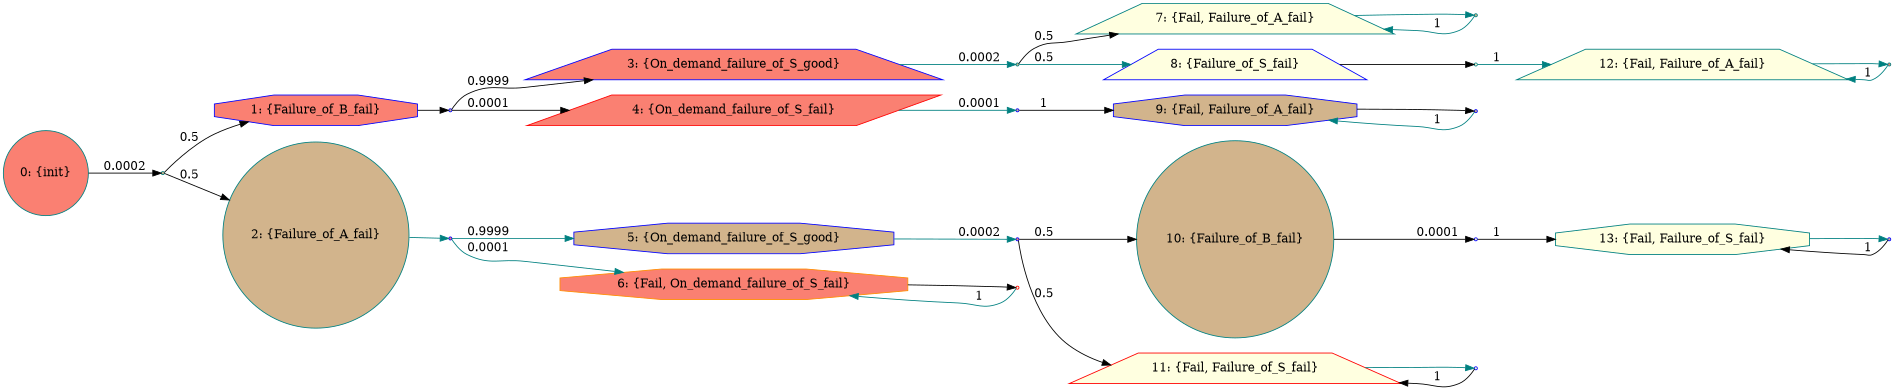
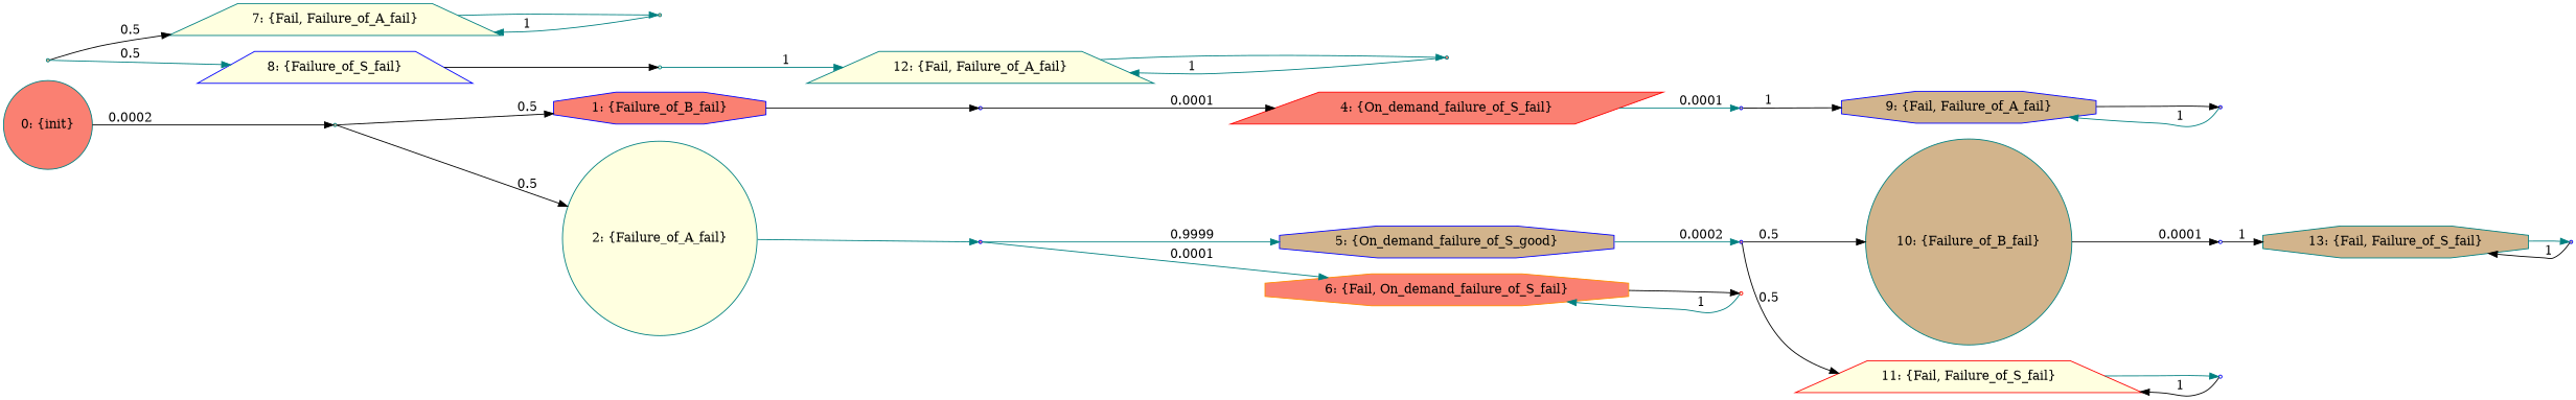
  digraph {
    rankdir=LR
    node [color=blue fillcolor=tan shape=point style=filled]
    edge [color=black]
    n1 [color=teal fillcolor=salmon label="0: {init}" shape=circle]
    "0c0" [color=teal]
    n3 [fillcolor=salmon label="1: {Failure_of_B_fail}" shape=octagon]
-   n4 [color=teal label="2: {Failure_of_A_fail}" shape=circle]
+   n4 [color=teal fillcolor=lightyellow label="2: {Failure_of_A_fail}" shape=circle]
    "1c0"
-   n6 [fillcolor=salmon label="3: {On_demand_failure_of_S_good}" shape=trapezium]
    n7 [color=red fillcolor=salmon label="4: {On_demand_failure_of_S_fail}" shape=parallelogram]
    "2c0" [fillcolor=salmon]
    n9 [label="5: {On_demand_failure_of_S_good}" shape=octagon]
    n10 [color=darkorange fillcolor=salmon label="6: {Fail, On_demand_failure_of_S_fail}" shape=octagon]
    "3c0" [color=teal]
    n12 [color=teal fillcolor=lightyellow label="7: {Fail, Failure_of_A_fail}" shape=trapezium]
    n13 [fillcolor=lightyellow label="8: {Failure_of_S_fail}" shape=trapezium]
    "4c0"
    n15 [label="9: {Fail, Failure_of_A_fail}" shape=octagon]
    "5c0" [fillcolor=salmon]
    n17 [color=teal label="10: {Failure_of_B_fail}" shape=circle]
    n18 [color=red fillcolor=lightyellow label="11: {Fail, Failure_of_S_fail}" shape=trapezium]
    "6c0" [color=red fillcolor=lightyellow]
    "7c0" [color=teal]
    "8c0" [color=teal fillcolor=lightyellow]
    n22 [color=teal fillcolor=lightyellow label="12: {Fail, Failure_of_A_fail}" shape=trapezium]
    "9c0"
    "10c0" [fillcolor=lightyellow]
-   n25 [color=teal fillcolor=lightyellow label="13: {Fail, Failure_of_S_fail}" shape=octagon]
+   n25 [color=teal label="13: {Fail, Failure_of_S_fail}" shape=octagon]
    "11c0" [fillcolor=lightyellow]
    "12c0" [color=teal fillcolor=salmon]
    "13c0"
    n1 -> "0c0" [label=0.0002]
    "0c0" -> n3 [label=0.5]
    "0c0" -> n4 [label=0.5]
    n3 -> "1c0"
    n4 -> "2c0" [color=teal]
-   "1c0" -> n6 [label=0.9999]
    "1c0" -> n7 [label=0.0001]
-   n6 -> "3c0" [color=teal label=0.0002]
    n7 -> "4c0" [color=teal label=0.0001]
    "2c0" -> n9 [color=teal label=0.9999]
    "2c0" -> n10 [color=teal label=0.0001]
    n9 -> "5c0" [color=teal label=0.0002]
    n10 -> "6c0"
    "3c0" -> n12 [label=0.5]
    "3c0" -> n13 [color=teal label=0.5]
    n12 -> "7c0" [color=teal]
    n13 -> "8c0"
    "4c0" -> n15 [label=1]
    n15 -> "9c0"
    "5c0" -> n17 [label=0.5]
    "5c0" -> n18 [label=0.5]
    n17 -> "10c0" [label=0.0001]
    n18 -> "11c0" [color=teal]
    "6c0" -> n10 [color=teal label=1]
    "7c0" -> n12 [color=teal label=1]
    "8c0" -> n22 [color=teal label=1]
    n22 -> "12c0" [color=teal]
    "9c0" -> n15 [color=teal label=1]
    "10c0" -> n25 [label=1]
    n25 -> "13c0" [color=teal]
    "11c0" -> n18 [label=1]
    "12c0" -> n22 [color=teal label=1]
    "13c0" -> n25 [label=1]
  }
